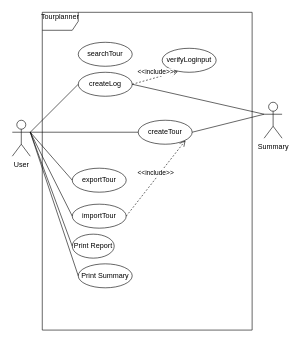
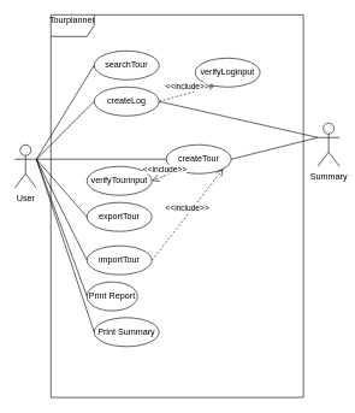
  <mxCell id="0" />
  <mxCell id="1" parent="0" />
  <mxCell id="2" value="&lt;div&gt;Tourplanner&lt;/div&gt;&lt;div&gt;&lt;br&gt;&lt;/div&gt;" style="shape=umlFrame;whiteSpace=wrap;html=1;" vertex="1" parent="1"><mxGeometry x="70" y="20" width="350" height="530" as="geometry" /></mxCell>
  <mxCell id="3" value="&lt;div&gt;User&lt;/div&gt;" style="shape=umlActor;verticalLabelPosition=bottom;verticalAlign=top;html=1;" vertex="1" parent="1"><mxGeometry x="20" y="200" width="30" height="60" as="geometry" /></mxCell>
  <mxCell id="4" value="&lt;div&gt;Summary&lt;/div&gt;&lt;div&gt;&lt;br&gt;&lt;/div&gt;" style="shape=umlActor;verticalLabelPosition=bottom;verticalAlign=top;html=1;" vertex="1" parent="1"><mxGeometry x="440" y="170" width="30" height="60" as="geometry" /></mxCell>
  <mxCell id="5" value="createTour" style="ellipse;whiteSpace=wrap;html=1;" vertex="1" parent="1"><mxGeometry x="230" y="200" width="90" height="40" as="geometry" /></mxCell>
  <mxCell id="6" value="importTour" style="ellipse;whiteSpace=wrap;html=1;" vertex="1" parent="1"><mxGeometry x="120" y="340" width="90" height="40" as="geometry" /></mxCell>
  <mxCell id="7" value="exportTour" style="ellipse;whiteSpace=wrap;html=1;" vertex="1" parent="1"><mxGeometry x="120" y="280" width="90" height="40" as="geometry" /></mxCell>
  <mxCell id="8" value="createLog" style="ellipse;whiteSpace=wrap;html=1;" vertex="1" parent="1"><mxGeometry x="130" y="120" width="90" height="40" as="geometry" /></mxCell>
  <mxCell id="9" value="searchTour" style="ellipse;whiteSpace=wrap;html=1;" vertex="1" parent="1"><mxGeometry x="130" y="70" width="90" height="40" as="geometry" /></mxCell>
  <mxCell id="10" value="" style="endArrow=none;html=1;rounded=0;entryX=0;entryY=0.5;entryDx=0;entryDy=0;" edge="1" parent="1" target="8"><mxGeometry width="50" height="50" relative="1" as="geometry"><mxPoint x="50" y="220" as="sourcePoint" /><mxPoint x="270" y="260" as="targetPoint" /></mxGeometry></mxCell>
+ <mxCell id="11" value="" style="endArrow=none;html=1;rounded=0;exitX=1;exitY=0.333;exitDx=0;exitDy=0;exitPerimeter=0;entryX=0;entryY=0.5;entryDx=0;entryDy=0;" edge="1" parent="1" source="3" target="9"><mxGeometry width="50" height="50" relative="1" as="geometry"><mxPoint x="220" y="310" as="sourcePoint" /><mxPoint x="270" y="260" as="targetPoint" /></mxGeometry></mxCell>
  <mxCell id="12" value="" style="endArrow=none;html=1;rounded=0;exitX=1;exitY=0.333;exitDx=0;exitDy=0;exitPerimeter=0;entryX=0;entryY=0.5;entryDx=0;entryDy=0;" edge="1" parent="1" source="3" target="5"><mxGeometry width="50" height="50" relative="1" as="geometry"><mxPoint x="220" y="310" as="sourcePoint" /><mxPoint x="270" y="260" as="targetPoint" /></mxGeometry></mxCell>
  <mxCell id="13" value="" style="endArrow=none;html=1;rounded=0;exitX=0;exitY=0.5;exitDx=0;exitDy=0;" edge="1" parent="1" source="7"><mxGeometry width="50" height="50" relative="1" as="geometry"><mxPoint x="170" y="420" as="sourcePoint" /><mxPoint x="50" y="220" as="targetPoint" /></mxGeometry></mxCell>
  <mxCell id="14" value="" style="endArrow=none;html=1;rounded=0;exitX=0;exitY=0.5;exitDx=0;exitDy=0;" edge="1" parent="1" source="6"><mxGeometry width="50" height="50" relative="1" as="geometry"><mxPoint x="170" y="420" as="sourcePoint" /><mxPoint x="50" y="220" as="targetPoint" /></mxGeometry></mxCell>
  <mxCell id="15" value="&amp;lt;&amp;lt;include&amp;gt;&amp;gt;" style="html=1;verticalAlign=bottom;endArrow=open;dashed=1;endSize=8;rounded=0;exitX=1;exitY=0.5;exitDx=0;exitDy=0;entryX=0.876;entryY=0.84;entryDx=0;entryDy=0;entryPerimeter=0;" edge="1" parent="1" source="6" target="5"><mxGeometry relative="1" as="geometry"><mxPoint x="290" y="350" as="sourcePoint" /><mxPoint x="210" y="350" as="targetPoint" /></mxGeometry></mxCell>
  <mxCell id="16" value="" style="endArrow=none;html=1;rounded=0;entryX=0;entryY=0.333;entryDx=0;entryDy=0;entryPerimeter=0;exitX=1;exitY=0.5;exitDx=0;exitDy=0;" edge="1" parent="1" source="5" target="4"><mxGeometry width="50" height="50" relative="1" as="geometry"><mxPoint x="300" y="300" as="sourcePoint" /><mxPoint x="530" y="240" as="targetPoint" /></mxGeometry></mxCell>
  <mxCell id="17" value="" style="endArrow=none;html=1;rounded=0;entryX=0;entryY=0.333;entryDx=0;entryDy=0;entryPerimeter=0;exitX=1;exitY=0.5;exitDx=0;exitDy=0;" edge="1" parent="1" source="8" target="4"><mxGeometry width="50" height="50" relative="1" as="geometry"><mxPoint x="310" y="310" as="sourcePoint" /><mxPoint x="540" y="250" as="targetPoint" /></mxGeometry></mxCell>
  <mxCell id="18" value="verifyLoginput" style="ellipse;whiteSpace=wrap;html=1;" vertex="1" parent="1"><mxGeometry x="270" y="80" width="90" height="40" as="geometry" /></mxCell>
  <mxCell id="19" value="&amp;lt;&amp;lt;include&amp;gt;&amp;gt;" style="html=1;verticalAlign=bottom;endArrow=open;dashed=1;endSize=8;rounded=0;exitX=1;exitY=0.5;exitDx=0;exitDy=0;entryX=0.291;entryY=0.969;entryDx=0;entryDy=0;entryPerimeter=0;" edge="1" parent="1" source="8" target="18"><mxGeometry relative="1" as="geometry"><mxPoint x="230" y="100" as="sourcePoint" /><mxPoint x="290" y="50" as="targetPoint" /></mxGeometry></mxCell>
+ <mxCell id="20" value="verifyTourinput" style="ellipse;whiteSpace=wrap;html=1;" vertex="1" parent="1"><mxGeometry x="120" y="230" width="90" height="40" as="geometry" /></mxCell>
+ <mxCell id="21" value="&amp;lt;&amp;lt;include&amp;gt;&amp;gt;" style="html=1;verticalAlign=bottom;endArrow=open;dashed=1;endSize=8;rounded=0;entryX=1;entryY=0.5;entryDx=0;entryDy=0;exitX=0.177;exitY=0.888;exitDx=0;exitDy=0;exitPerimeter=0;" edge="1" parent="1" source="5" target="20"><mxGeometry relative="1" as="geometry"><mxPoint x="400" y="270" as="sourcePoint" /><mxPoint x="320" y="270" as="targetPoint" /></mxGeometry></mxCell>
  <mxCell id="22" value="Print Report" style="ellipse;whiteSpace=wrap;html=1;" vertex="1" parent="1"><mxGeometry x="120" y="390" width="70" height="40" as="geometry" /></mxCell>
  <mxCell id="23" value="Print Summary" style="ellipse;whiteSpace=wrap;html=1;" vertex="1" parent="1"><mxGeometry x="130" y="439.5" width="90" height="40" as="geometry" /></mxCell>
  <mxCell id="24" value="" style="endArrow=none;html=1;rounded=0;exitX=0;exitY=0.5;exitDx=0;exitDy=0;entryX=1;entryY=0.333;entryDx=0;entryDy=0;entryPerimeter=0;" edge="1" parent="1" source="22" target="3"><mxGeometry width="50" height="50" relative="1" as="geometry"><mxPoint x="490" y="310" as="sourcePoint" /><mxPoint x="540" y="260" as="targetPoint" /></mxGeometry></mxCell>
  <mxCell id="25" value="" style="endArrow=none;html=1;rounded=0;exitX=0;exitY=0.5;exitDx=0;exitDy=0;entryX=1;entryY=0.333;entryDx=0;entryDy=0;entryPerimeter=0;" edge="1" parent="1" source="23" target="3"><mxGeometry width="50" height="50" relative="1" as="geometry"><mxPoint x="490" y="310" as="sourcePoint" /><mxPoint x="540" y="260" as="targetPoint" /></mxGeometry></mxCell>
